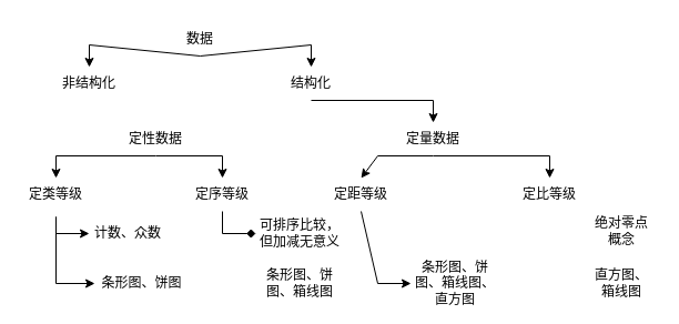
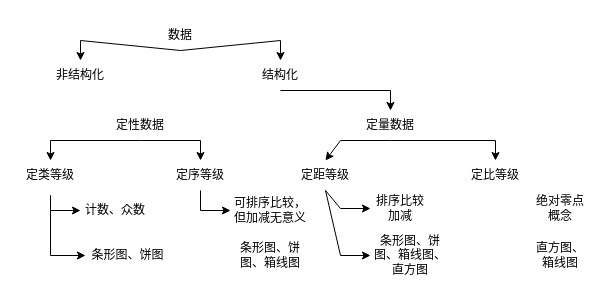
  <mxCell id="0" />
  <mxCell id="1" parent="0" />
  <mxCell id="2" style="edgeStyle=none;html=1;exitX=0.5;exitY=1;exitDx=0;exitDy=0;entryX=0.5;entryY=0;entryDx=0;entryDy=0;rounded=0;" parent="1" source="4" target="5" edge="1"><mxGeometry relative="1" as="geometry"><Array as="points"><mxPoint x="80" y="40" /></Array></mxGeometry></mxCell>
  <mxCell id="3" style="edgeStyle=none;html=1;exitX=0.5;exitY=1;exitDx=0;exitDy=0;entryX=0.5;entryY=0;entryDx=0;entryDy=0;rounded=0;" parent="1" source="4" target="7" edge="1"><mxGeometry relative="1" as="geometry"><Array as="points"><mxPoint x="280" y="40" /></Array></mxGeometry></mxCell>
  <mxCell id="4" value="数据" style="text;html=1;strokeColor=none;fillColor=none;align=center;verticalAlign=middle;whiteSpace=wrap;rounded=0;" parent="1" vertex="1"><mxGeometry x="150" y="20" width="60" height="30" as="geometry" /></mxCell>
  <mxCell id="5" value="非结构化" style="text;html=1;strokeColor=none;fillColor=none;align=center;verticalAlign=middle;whiteSpace=wrap;rounded=0;" parent="1" vertex="1"><mxGeometry x="50" y="60" width="60" height="30" as="geometry" /></mxCell>
  <mxCell id="6" style="edgeStyle=none;rounded=0;html=1;exitX=0.5;exitY=1;exitDx=0;exitDy=0;entryX=0.5;entryY=0;entryDx=0;entryDy=0;" parent="1" source="7" target="13" edge="1"><mxGeometry relative="1" as="geometry"><Array as="points"><mxPoint x="390" y="90" /></Array></mxGeometry></mxCell>
  <mxCell id="7" value="结构化" style="text;html=1;strokeColor=none;fillColor=none;align=center;verticalAlign=middle;whiteSpace=wrap;rounded=0;" parent="1" vertex="1"><mxGeometry x="250" y="60" width="60" height="30" as="geometry" /></mxCell>
  <mxCell id="8" style="edgeStyle=none;rounded=0;html=1;exitX=0.5;exitY=1;exitDx=0;exitDy=0;" parent="1" source="10" edge="1"><mxGeometry relative="1" as="geometry"><mxPoint x="50" y="160" as="targetPoint" /><Array as="points"><mxPoint x="50" y="140" /></Array></mxGeometry></mxCell>
  <mxCell id="9" style="edgeStyle=none;rounded=0;html=1;exitX=0.5;exitY=1;exitDx=0;exitDy=0;entryX=0.5;entryY=0;entryDx=0;entryDy=0;" parent="1" source="10" target="18" edge="1"><mxGeometry relative="1" as="geometry"><Array as="points"><mxPoint x="200" y="140" /></Array></mxGeometry></mxCell>
  <mxCell id="10" value="定性数据" style="text;html=1;strokeColor=none;fillColor=none;align=center;verticalAlign=middle;whiteSpace=wrap;rounded=0;" parent="1" vertex="1"><mxGeometry x="110" y="110" width="60" height="30" as="geometry" /></mxCell>
  <mxCell id="11" style="edgeStyle=none;rounded=0;html=1;exitX=0.5;exitY=1;exitDx=0;exitDy=0;entryX=0.5;entryY=0;entryDx=0;entryDy=0;" parent="1" source="13" target="21" edge="1"><mxGeometry relative="1" as="geometry"><Array as="points"><mxPoint x="340" y="140" /></Array></mxGeometry></mxCell>
  <mxCell id="12" style="edgeStyle=none;rounded=0;html=1;exitX=0.5;exitY=1;exitDx=0;exitDy=0;" parent="1" source="13" edge="1"><mxGeometry relative="1" as="geometry"><mxPoint x="495" y="160" as="targetPoint" /><Array as="points"><mxPoint x="390" y="140" /><mxPoint x="495" y="140" /></Array></mxGeometry></mxCell>
  <mxCell id="13" value="定量数据" style="text;html=1;strokeColor=none;fillColor=none;align=center;verticalAlign=middle;whiteSpace=wrap;rounded=0;" parent="1" vertex="1"><mxGeometry x="360" y="110" width="60" height="30" as="geometry" /></mxCell>
  <mxCell id="14" style="edgeStyle=none;rounded=0;html=1;exitX=0.5;exitY=1;exitDx=0;exitDy=0;entryX=0;entryY=0.5;entryDx=0;entryDy=0;" parent="1" source="16" target="23" edge="1"><mxGeometry relative="1" as="geometry"><Array as="points"><mxPoint x="50" y="210" /></Array></mxGeometry></mxCell>
  <mxCell id="15" style="edgeStyle=none;rounded=0;html=1;exitX=0.5;exitY=1;exitDx=0;exitDy=0;entryX=0;entryY=0.5;entryDx=0;entryDy=0;" parent="1" source="16" target="24" edge="1"><mxGeometry relative="1" as="geometry"><Array as="points"><mxPoint x="50" y="255" /></Array></mxGeometry></mxCell>
  <mxCell id="16" value="定类等级" style="text;html=1;strokeColor=none;fillColor=none;align=center;verticalAlign=middle;whiteSpace=wrap;rounded=0;" parent="1" vertex="1"><mxGeometry x="20" y="155" width="60" height="40" as="geometry" /></mxCell>
- <mxCell id="17" style="edgeStyle=none;rounded=0;html=1;exitX=0.5;exitY=1;exitDx=0;exitDy=0;entryX=0;entryY=0.5;entryDx=0;entryDy=0;endArrow=diamond;" parent="1" source="18" target="25" edge="1"><mxGeometry relative="1" as="geometry"><Array as="points"><mxPoint x="200" y="210" /></Array></mxGeometry></mxCell>
+ <mxCell id="17" style="edgeStyle=none;rounded=0;html=1;exitX=0.5;exitY=1;exitDx=0;exitDy=0;entryX=0;entryY=0.5;entryDx=0;entryDy=0;" parent="1" source="18" target="25" edge="1"><mxGeometry relative="1" as="geometry"><Array as="points"><mxPoint x="200" y="210" /></Array></mxGeometry></mxCell>
  <mxCell id="18" value="定序等级" style="text;html=1;strokeColor=none;fillColor=none;align=center;verticalAlign=middle;whiteSpace=wrap;rounded=0;" parent="1" vertex="1"><mxGeometry x="170" y="160" width="60" height="30" as="geometry" /></mxCell>
+ <mxCell id="19" style="edgeStyle=none;rounded=0;html=1;exitX=0.5;exitY=1;exitDx=0;exitDy=0;entryX=0;entryY=0.5;entryDx=0;entryDy=0;" parent="1" source="21" target="27" edge="1"><mxGeometry relative="1" as="geometry"><Array as="points"><mxPoint x="340" y="208" /></Array></mxGeometry></mxCell>
  <mxCell id="20" style="edgeStyle=none;rounded=0;html=1;exitX=0.5;exitY=1;exitDx=0;exitDy=0;entryX=0;entryY=0.5;entryDx=0;entryDy=0;" parent="1" source="21" target="30" edge="1"><mxGeometry relative="1" as="geometry"><Array as="points"><mxPoint x="340" y="255" /></Array></mxGeometry></mxCell>
  <mxCell id="21" value="定距等级" style="text;html=1;strokeColor=none;fillColor=none;align=center;verticalAlign=middle;whiteSpace=wrap;rounded=0;" parent="1" vertex="1"><mxGeometry x="295" y="160" width="60" height="30" as="geometry" /></mxCell>
  <mxCell id="22" value="定比等级" style="text;html=1;strokeColor=none;fillColor=none;align=center;verticalAlign=middle;whiteSpace=wrap;rounded=0;" parent="1" vertex="1"><mxGeometry x="460" y="155" width="70" height="40" as="geometry" /></mxCell>
  <mxCell id="23" value="计数、众数" style="text;html=1;strokeColor=none;fillColor=none;align=center;verticalAlign=middle;whiteSpace=wrap;rounded=0;" parent="1" vertex="1"><mxGeometry x="80" y="195" width="70" height="30" as="geometry" /></mxCell>
  <mxCell id="24" value="条形图、饼图" style="text;html=1;strokeColor=none;fillColor=none;align=center;verticalAlign=middle;whiteSpace=wrap;rounded=0;" parent="1" vertex="1"><mxGeometry x="85" y="240" width="85" height="30" as="geometry" /></mxCell>
  <mxCell id="25" value="可排序比较，但加减无意义" style="text;html=1;strokeColor=none;fillColor=none;align=center;verticalAlign=middle;whiteSpace=wrap;rounded=0;" parent="1" vertex="1"><mxGeometry x="230" y="197.5" width="80" height="25" as="geometry" /></mxCell>
  <mxCell id="26" value="条形图、饼图、箱线图" style="text;html=1;strokeColor=none;fillColor=none;align=center;verticalAlign=middle;whiteSpace=wrap;rounded=0;" parent="1" vertex="1"><mxGeometry x="230" y="240" width="80" height="30" as="geometry" /></mxCell>
+ <mxCell id="27" value="排序比较加减" style="text;html=1;strokeColor=none;fillColor=none;align=center;verticalAlign=middle;whiteSpace=wrap;rounded=0;" parent="1" vertex="1"><mxGeometry x="370" y="193" width="60" height="30" as="geometry" /></mxCell>
  <mxCell id="28" value="绝对零点概念" style="text;html=1;strokeColor=none;fillColor=none;align=center;verticalAlign=middle;whiteSpace=wrap;rounded=0;" parent="1" vertex="1"><mxGeometry x="530" y="193" width="60" height="30" as="geometry" /></mxCell>
  <mxCell id="29" value="直方图、箱线图" style="text;html=1;strokeColor=none;fillColor=none;align=center;verticalAlign=middle;whiteSpace=wrap;rounded=0;" parent="1" vertex="1"><mxGeometry x="530" y="240" width="60" height="30" as="geometry" /></mxCell>
  <mxCell id="30" value="条形图、饼图、箱线图、直方图" style="text;html=1;strokeColor=none;fillColor=none;align=center;verticalAlign=middle;whiteSpace=wrap;rounded=0;" parent="1" vertex="1"><mxGeometry x="370" y="240" width="80" height="30" as="geometry" /></mxCell>
